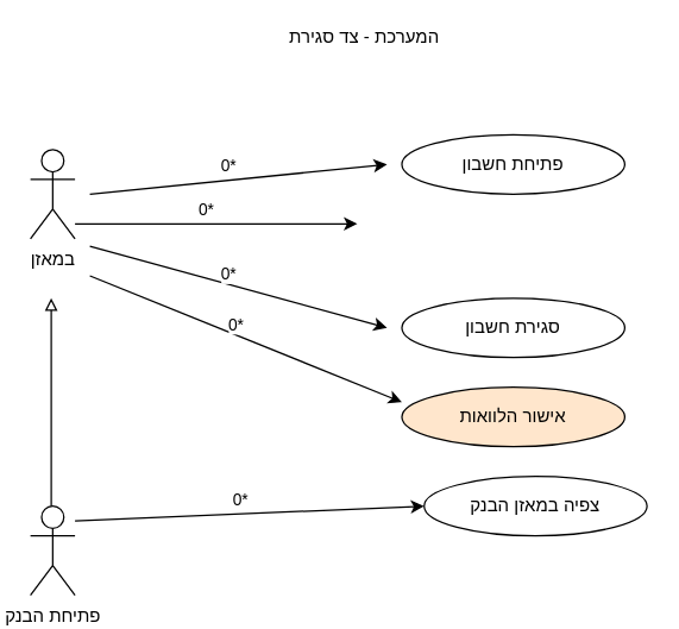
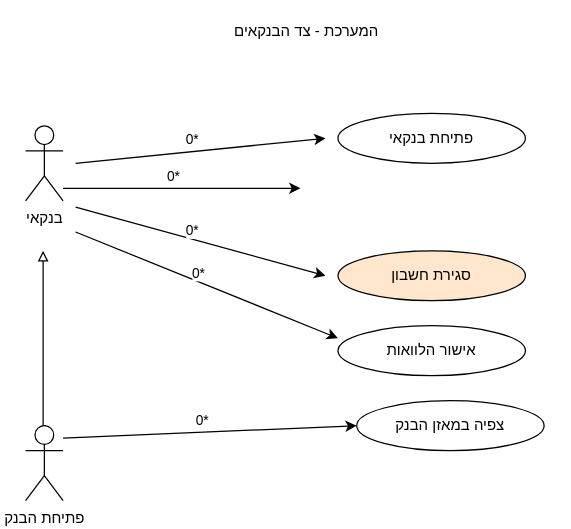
  <mxCell id="0" />
  <mxCell id="1" parent="0" />
- <mxCell id="2" value="במאזן" style="shape=umlActor;verticalLabelPosition=bottom;labelBackgroundColor=#ffffff;verticalAlign=top;html=1;outlineConnect=0;" vertex="1" parent="1"><mxGeometry x="20" y="100" width="30" height="60" as="geometry" /></mxCell>
+ <mxCell id="2" value="בנקאי" style="shape=umlActor;verticalLabelPosition=bottom;labelBackgroundColor=#ffffff;verticalAlign=top;html=1;outlineConnect=0;" vertex="1" parent="1"><mxGeometry x="20" y="100" width="30" height="60" as="geometry" /></mxCell>
  <mxCell id="3" value="פתיחת הבנק" style="shape=umlActor;verticalLabelPosition=bottom;labelBackgroundColor=#ffffff;verticalAlign=top;html=1;outlineConnect=0;" vertex="1" parent="1"><mxGeometry x="20" y="340" width="30" height="60" as="geometry" /></mxCell>
  <mxCell id="4" value="" style="endArrow=block;html=1;startArrow=none;startFill=0;endFill=0;" edge="1" parent="1"><mxGeometry width="50" height="50" relative="1" as="geometry"><mxPoint x="34" y="340" as="sourcePoint" /><mxPoint x="34" y="200" as="targetPoint" /></mxGeometry></mxCell>
- <mxCell id="5" value="פתיחת חשבון" style="ellipse;whiteSpace=wrap;html=1;" vertex="1" parent="1"><mxGeometry x="270" y="90" width="150" height="40" as="geometry" /></mxCell>
- <mxCell id="6" value="סגירת חשבון" style="ellipse;whiteSpace=wrap;html=1;" vertex="1" parent="1"><mxGeometry x="270" y="200" width="150" height="40" as="geometry" /></mxCell>
+ <mxCell id="5" value="פתיחת בנקאי" style="ellipse;whiteSpace=wrap;html=1;" vertex="1" parent="1"><mxGeometry x="270" y="90" width="150" height="40" as="geometry" /></mxCell>
+ <mxCell id="6" value="סגירת חשבון" style="ellipse;whiteSpace=wrap;html=1;fillColor=#ffe6cc;" vertex="1" parent="1"><mxGeometry x="270" y="200" width="150" height="40" as="geometry" /></mxCell>
  <mxCell id="7" value="צפיה במאזן הבנק" style="ellipse;whiteSpace=wrap;html=1;" vertex="1" parent="1"><mxGeometry x="285" y="320" width="150" height="40" as="geometry" /></mxCell>
  <mxCell id="8" value="0*" style="endArrow=classic;html=1;entryX=0;entryY=0.5;entryDx=0;entryDy=0;labelPosition=left;verticalLabelPosition=top;align=right;verticalAlign=bottom;textDirection=ltr;" edge="1" parent="1" target="7"><mxGeometry width="50" height="50" relative="1" as="geometry"><mxPoint x="50" y="350" as="sourcePoint" /><mxPoint x="200" y="349.5" as="targetPoint" /></mxGeometry></mxCell>
  <mxCell id="9" value="0*" style="endArrow=classic;html=1;labelPosition=left;verticalLabelPosition=top;align=right;verticalAlign=bottom;textDirection=ltr;" edge="1" parent="1"><mxGeometry width="50" height="50" relative="1" as="geometry"><mxPoint x="60" y="165" as="sourcePoint" /><mxPoint x="260" y="220" as="targetPoint" /></mxGeometry></mxCell>
  <mxCell id="10" value="0*" style="endArrow=classic;html=1;labelPosition=left;verticalLabelPosition=top;align=right;verticalAlign=bottom;textDirection=ltr;" edge="1" parent="1"><mxGeometry width="50" height="50" relative="1" as="geometry"><mxPoint x="50" y="150" as="sourcePoint" /><mxPoint x="240" y="150" as="targetPoint" /></mxGeometry></mxCell>
  <mxCell id="11" value="0*" style="endArrow=classic;html=1;labelPosition=left;verticalLabelPosition=top;align=right;verticalAlign=bottom;textDirection=ltr;" edge="1" parent="1"><mxGeometry width="50" height="50" relative="1" as="geometry"><mxPoint x="60" y="130" as="sourcePoint" /><mxPoint x="260" y="110" as="targetPoint" /></mxGeometry></mxCell>
- <mxCell id="12" value="אישור הלוואות" style="ellipse;whiteSpace=wrap;html=1;fillColor=#ffe6cc;" vertex="1" parent="1"><mxGeometry x="270" y="260" width="150" height="40" as="geometry" /></mxCell>
+ <mxCell id="12" value="אישור הלוואות" style="ellipse;whiteSpace=wrap;html=1;" vertex="1" parent="1"><mxGeometry x="270" y="260" width="150" height="40" as="geometry" /></mxCell>
  <mxCell id="13" value="0*" style="endArrow=classic;html=1;labelPosition=left;verticalLabelPosition=top;align=right;verticalAlign=bottom;textDirection=ltr;" edge="1" parent="1"><mxGeometry width="50" height="50" relative="1" as="geometry"><mxPoint x="60" y="185" as="sourcePoint" /><mxPoint x="270" y="270" as="targetPoint" /></mxGeometry></mxCell>
- <mxCell id="14" value="המערכת - צד סגירת" style="text;html=1;strokeColor=none;fillColor=none;align=center;verticalAlign=middle;whiteSpace=wrap;rounded=0;" vertex="1" parent="1"><mxGeometry x="180" y="20" width="130" height="10" as="geometry" /></mxCell>
+ <mxCell id="14" value="המערכת - צד הבנקאים" style="text;html=1;strokeColor=none;fillColor=none;align=center;verticalAlign=middle;whiteSpace=wrap;rounded=0;" vertex="1" parent="1"><mxGeometry x="180" y="20" width="130" height="10" as="geometry" /></mxCell>
